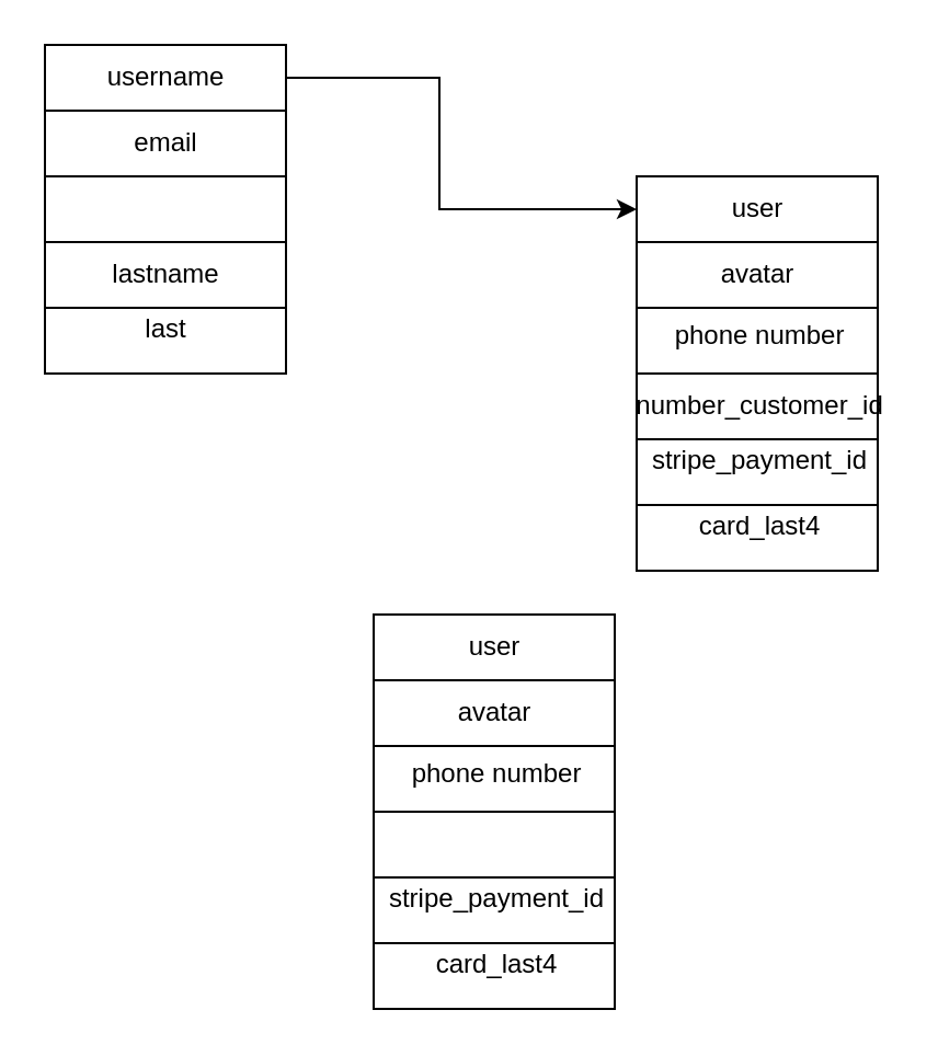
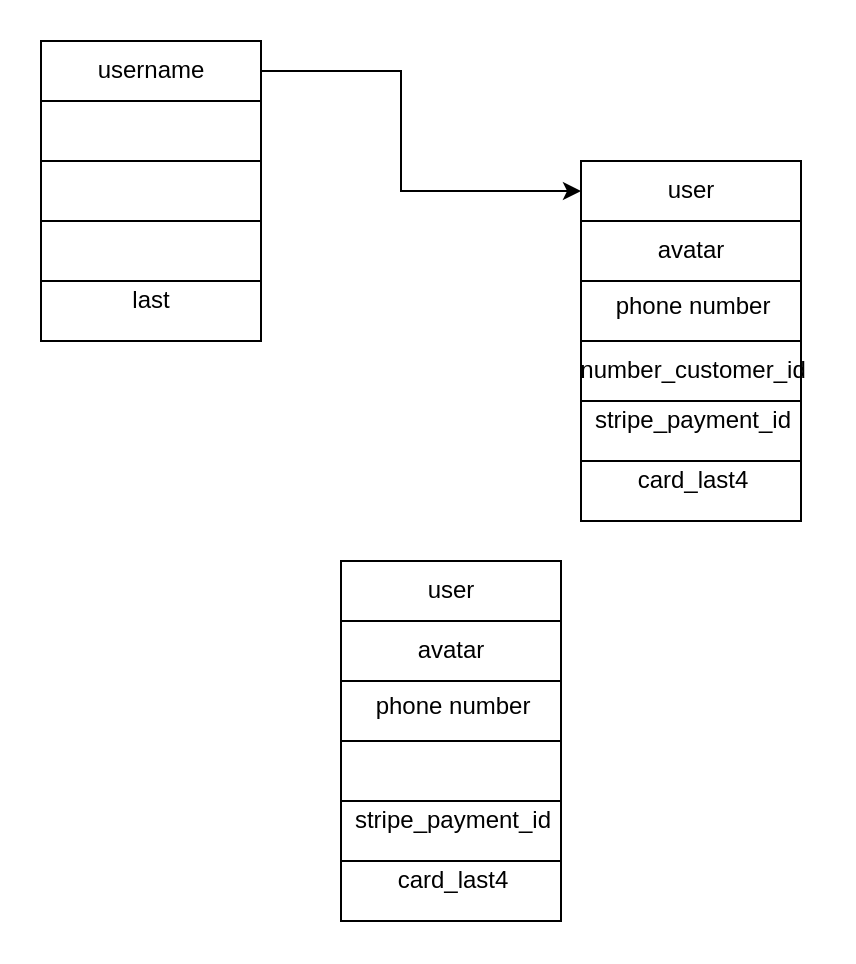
  <mxCell id="0" />
  <mxCell id="1" parent="0" />
  <mxCell id="2" style="edgeStyle=orthogonalEdgeStyle;rounded=0;orthogonalLoop=1;jettySize=auto;html=1;entryX=0;entryY=0.5;entryDx=0;entryDy=0;fontFamily=Helvetica;" parent="1" source="3" target="13" edge="1"><mxGeometry relative="1" as="geometry"><Array as="points"><mxPoint x="200" y="35" /><mxPoint x="200" y="95" /></Array></mxGeometry></mxCell>
  <mxCell id="3" value="" style="whiteSpace=wrap;html=1;fontFamily=Helvetica;" parent="1" vertex="1"><mxGeometry x="20" y="20" width="110" height="30" as="geometry" /></mxCell>
  <mxCell id="4" value="" style="whiteSpace=wrap;html=1;fontFamily=Helvetica;" parent="1" vertex="1"><mxGeometry x="20" y="50" width="110" height="30" as="geometry" /></mxCell>
  <mxCell id="5" value="" style="whiteSpace=wrap;html=1;fontFamily=Helvetica;" parent="1" vertex="1"><mxGeometry x="20" y="80" width="110" height="30" as="geometry" /></mxCell>
  <mxCell id="6" value="" style="whiteSpace=wrap;html=1;fontFamily=Helvetica;" parent="1" vertex="1"><mxGeometry x="20" y="110" width="110" height="30" as="geometry" /></mxCell>
  <mxCell id="7" value="username" style="text;html=1;resizable=0;autosize=1;align=center;verticalAlign=middle;points=[];fillColor=none;strokeColor=none;rounded=0;fontFamily=Helvetica;" parent="1" vertex="1"><mxGeometry x="40" y="25" width="70" height="20" as="geometry" /></mxCell>
- <mxCell id="8" value="email" style="text;html=1;resizable=0;autosize=1;align=center;verticalAlign=middle;points=[];fillColor=none;strokeColor=none;rounded=0;fontFamily=Helvetica;" parent="1" vertex="1"><mxGeometry x="55" y="55" width="40" height="20" as="geometry" /></mxCell>
- <mxCell id="9" value="lastname" style="text;html=1;resizable=0;autosize=1;align=center;verticalAlign=middle;points=[];fillColor=none;strokeColor=none;rounded=0;fontFamily=Helvetica;" parent="1" vertex="1"><mxGeometry x="45" y="115" width="60" height="20" as="geometry" /></mxCell>
  <mxCell id="10" value="username" style="text;html=1;resizable=0;autosize=1;align=center;verticalAlign=middle;points=[];fillColor=none;strokeColor=none;rounded=0;fontFamily=Helvetica;" parent="1" vertex="1"><mxGeometry x="40" y="150" width="70" height="20" as="geometry" /></mxCell>
  <mxCell id="11" value="" style="whiteSpace=wrap;html=1;fontFamily=Helvetica;" parent="1" vertex="1"><mxGeometry x="20" y="140" width="110" height="30" as="geometry" /></mxCell>
  <mxCell id="12" value="last" style="text;html=1;resizable=0;autosize=1;align=center;verticalAlign=middle;points=[];fillColor=none;strokeColor=none;rounded=0;fontFamily=Helvetica;" parent="1" vertex="1"><mxGeometry x="40" y="140" width="70" height="20" as="geometry" /></mxCell>
  <mxCell id="13" value="" style="whiteSpace=wrap;html=1;fontFamily=Helvetica;" parent="1" vertex="1"><mxGeometry x="290" y="80" width="110" height="30" as="geometry" /></mxCell>
  <mxCell id="14" value="" style="whiteSpace=wrap;html=1;fontFamily=Helvetica;" parent="1" vertex="1"><mxGeometry x="290" y="110" width="110" height="30" as="geometry" /></mxCell>
  <mxCell id="15" value="user" style="text;html=1;resizable=0;autosize=1;align=center;verticalAlign=middle;points=[];fillColor=none;strokeColor=none;rounded=0;fontFamily=Helvetica;" parent="1" vertex="1"><mxGeometry x="325" y="85" width="40" height="20" as="geometry" /></mxCell>
  <mxCell id="16" value="avatar" style="text;html=1;resizable=0;autosize=1;align=center;verticalAlign=middle;points=[];fillColor=none;strokeColor=none;rounded=0;fontFamily=Helvetica;" parent="1" vertex="1"><mxGeometry x="320" y="115" width="50" height="20" as="geometry" /></mxCell>
  <mxCell id="17" value="" style="whiteSpace=wrap;html=1;fontFamily=Helvetica;" parent="1" vertex="1"><mxGeometry x="290" y="140" width="110" height="30" as="geometry" /></mxCell>
  <mxCell id="18" value="phone number" style="text;html=1;resizable=0;autosize=1;align=center;verticalAlign=middle;points=[];fillColor=none;strokeColor=none;rounded=0;fontFamily=Helvetica;" parent="1" vertex="1"><mxGeometry x="301" y="143" width="90" height="20" as="geometry" /></mxCell>
  <mxCell id="19" value="" style="whiteSpace=wrap;html=1;fontFamily=Helvetica;" parent="1" vertex="1"><mxGeometry x="290" y="170" width="110" height="30" as="geometry" /></mxCell>
  <mxCell id="20" value="" style="whiteSpace=wrap;html=1;fontFamily=Helvetica;" parent="1" vertex="1"><mxGeometry x="290" y="200" width="110" height="30" as="geometry" /></mxCell>
  <mxCell id="21" value="&lt;div style=&quot;color: rgb(171, 178, 191); background-color: rgb(40, 44, 52); font-family: Consolas, &amp;quot;Courier New&amp;quot;, monospace; font-size: 14px; line-height: 19px;&quot;&gt;&lt;br&gt;&lt;/div&gt;" style="text;html=1;resizable=0;autosize=1;align=center;verticalAlign=middle;points=[];fillColor=none;strokeColor=none;rounded=0;fontFamily=Helvetica;" parent="1" vertex="1"><mxGeometry x="336" y="170" width="20" height="20" as="geometry" /></mxCell>
  <mxCell id="22" value="stripe_payment_id" style="text;html=1;resizable=0;autosize=1;align=center;verticalAlign=middle;points=[];fillColor=none;strokeColor=none;rounded=0;fontFamily=Helvetica;" parent="1" vertex="1"><mxGeometry x="291" y="200" width="110" height="20" as="geometry" /></mxCell>
  <mxCell id="23" value="" style="whiteSpace=wrap;html=1;fontFamily=Helvetica;" parent="1" vertex="1"><mxGeometry x="290" y="230" width="110" height="30" as="geometry" /></mxCell>
  <mxCell id="24" value="card_last4" style="text;html=1;resizable=0;autosize=1;align=center;verticalAlign=middle;points=[];fillColor=none;strokeColor=none;rounded=0;fontFamily=Helvetica;" parent="1" vertex="1"><mxGeometry x="311" y="230" width="70" height="20" as="geometry" /></mxCell>
  <mxCell id="25" value="number_customer_id" style="text;html=1;resizable=0;autosize=1;align=center;verticalAlign=middle;points=[];fillColor=none;strokeColor=none;rounded=0;fontFamily=Helvetica;" parent="1" vertex="1"><mxGeometry x="286" y="175" width="120" height="20" as="geometry" /></mxCell>
  <mxCell id="26" value="" style="whiteSpace=wrap;html=1;fontFamily=Helvetica;" vertex="1" parent="1"><mxGeometry x="170" y="280" width="110" height="30" as="geometry" /></mxCell>
  <mxCell id="27" value="" style="whiteSpace=wrap;html=1;fontFamily=Helvetica;" vertex="1" parent="1"><mxGeometry x="170" y="310" width="110" height="30" as="geometry" /></mxCell>
  <mxCell id="28" value="user" style="text;html=1;resizable=0;autosize=1;align=center;verticalAlign=middle;points=[];fillColor=none;strokeColor=none;rounded=0;fontFamily=Helvetica;" vertex="1" parent="1"><mxGeometry x="205" y="285" width="40" height="20" as="geometry" /></mxCell>
  <mxCell id="29" value="avatar" style="text;html=1;resizable=0;autosize=1;align=center;verticalAlign=middle;points=[];fillColor=none;strokeColor=none;rounded=0;fontFamily=Helvetica;" vertex="1" parent="1"><mxGeometry x="200" y="315" width="50" height="20" as="geometry" /></mxCell>
  <mxCell id="30" value="" style="whiteSpace=wrap;html=1;fontFamily=Helvetica;" vertex="1" parent="1"><mxGeometry x="170" y="340" width="110" height="30" as="geometry" /></mxCell>
  <mxCell id="31" value="phone number" style="text;html=1;resizable=0;autosize=1;align=center;verticalAlign=middle;points=[];fillColor=none;strokeColor=none;rounded=0;fontFamily=Helvetica;" vertex="1" parent="1"><mxGeometry x="181" y="343" width="90" height="20" as="geometry" /></mxCell>
  <mxCell id="32" value="" style="whiteSpace=wrap;html=1;fontFamily=Helvetica;" vertex="1" parent="1"><mxGeometry x="170" y="370" width="110" height="30" as="geometry" /></mxCell>
  <mxCell id="33" value="" style="whiteSpace=wrap;html=1;fontFamily=Helvetica;" vertex="1" parent="1"><mxGeometry x="170" y="400" width="110" height="30" as="geometry" /></mxCell>
  <mxCell id="34" value="&lt;div style=&quot;color: rgb(171, 178, 191); background-color: rgb(40, 44, 52); font-family: Consolas, &amp;quot;Courier New&amp;quot;, monospace; font-size: 14px; line-height: 19px;&quot;&gt;&lt;br&gt;&lt;/div&gt;" style="text;html=1;resizable=0;autosize=1;align=center;verticalAlign=middle;points=[];fillColor=none;strokeColor=none;rounded=0;fontFamily=Helvetica;" vertex="1" parent="1"><mxGeometry x="216" y="370" width="20" height="20" as="geometry" /></mxCell>
  <mxCell id="35" value="stripe_payment_id" style="text;html=1;resizable=0;autosize=1;align=center;verticalAlign=middle;points=[];fillColor=none;strokeColor=none;rounded=0;fontFamily=Helvetica;" vertex="1" parent="1"><mxGeometry x="171" y="400" width="110" height="20" as="geometry" /></mxCell>
  <mxCell id="36" value="" style="whiteSpace=wrap;html=1;fontFamily=Helvetica;" vertex="1" parent="1"><mxGeometry x="170" y="430" width="110" height="30" as="geometry" /></mxCell>
  <mxCell id="37" value="card_last4" style="text;html=1;resizable=0;autosize=1;align=center;verticalAlign=middle;points=[];fillColor=none;strokeColor=none;rounded=0;fontFamily=Helvetica;" vertex="1" parent="1"><mxGeometry x="191" y="430" width="70" height="20" as="geometry" /></mxCell>
